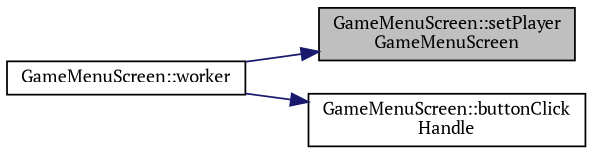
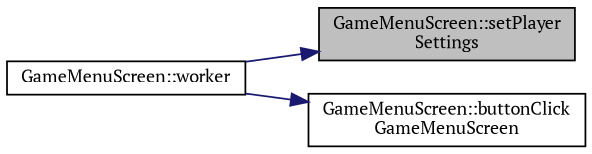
  digraph {
    fontname="PT Serif"
    rankdir=RL
    node [color=black fillcolor=white fontname="PT Serif" fontsize=10 shape=record style=filled]
    edge [color=midnightblue dir=back fontname="PT Serif" fontsize=10 labelfontname=Helvetica labelfontsize=10 style=solid]
-   n1 [fillcolor=grey75 fontcolor=black height=0.2 label="GameMenuScreen::setPlayer\lGameMenuScreen" width=0.4]
+   n1 [fillcolor=grey75 fontcolor=black height=0.2 label="GameMenuScreen::setPlayer\lSettings" width=0.4]
    n2 [height=0.2 label="GameMenuScreen::worker" width=0.4]
-   n3 [height=0.2 label="GameMenuScreen::buttonClick\lHandle" width=0.4]
+   n3 [height=0.2 label="GameMenuScreen::buttonClick\lGameMenuScreen" width=0.4]
    n1 -> n2
    n3 -> n2
  }
